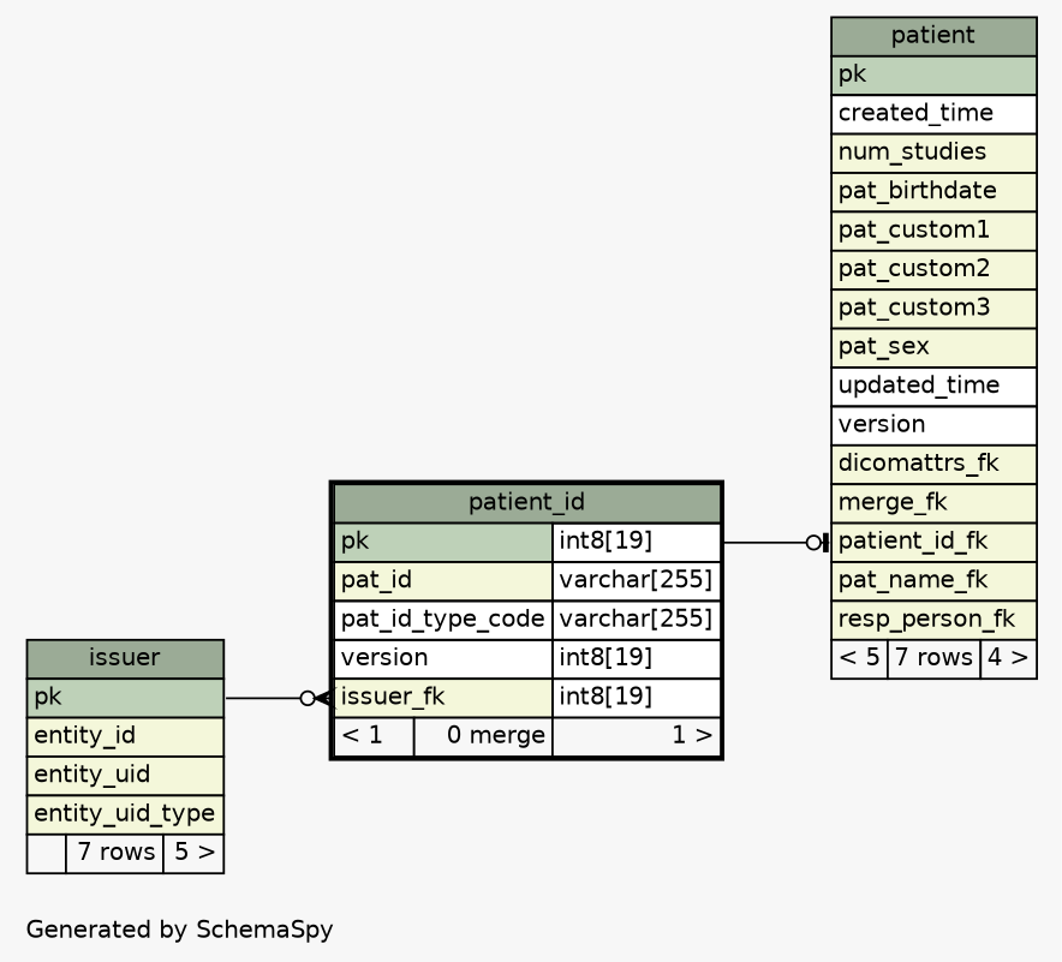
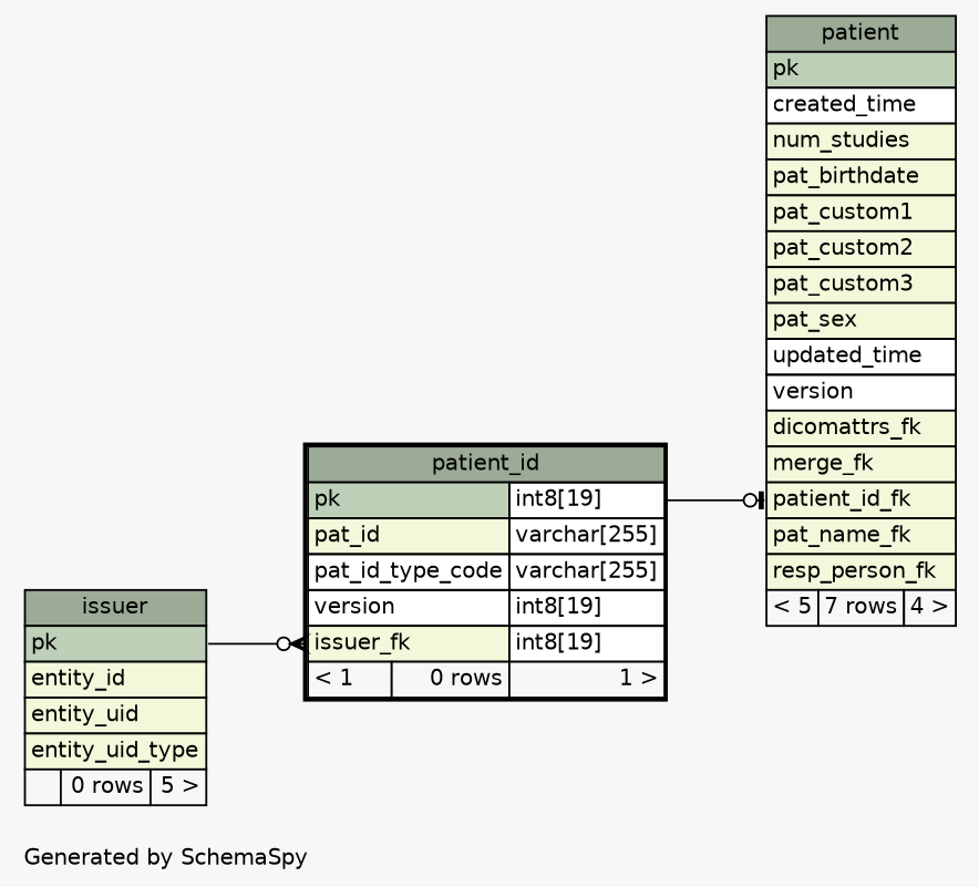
  digraph {
    bgcolor="#f7f7f7"
    fontname=Helvetica
    fontsize=11
    label="\nGenerated by SchemaSpy"
    labeljust=l
    nodesep=0.18
    rankdir=RL
    ranksep=0.46
    node [fontname=Helvetica fontsize=11 shape=plaintext]
    edge [arrowhead=none arrowsize=0.8 dir=back]
    n1 [label=<     <TABLE BORDER="0" CELLBORDER="1" CELLSPACING="0" BGCOLOR="#ffffff">       <TR><TD COLSPAN="3" BGCOLOR="#9bab96" ALIGN="CENTER">patient</TD></TR>       <TR><TD PORT="pk" COLSPAN="3" BGCOLOR="#bed1b8" ALIGN="LEFT">pk</TD></TR>       <TR><TD PORT="created_time" COLSPAN="3" ALIGN="LEFT">created_time</TD></TR>       <TR><TD PORT="num_studies" COLSPAN="3" BGCOLOR="#f4f7da" ALIGN="LEFT">num_studies</TD></TR>       <TR><TD PORT="pat_birthdate" COLSPAN="3" BGCOLOR="#f4f7da" ALIGN="LEFT">pat_birthdate</TD></TR>       <TR><TD PORT="pat_custom1" COLSPAN="3" BGCOLOR="#f4f7da" ALIGN="LEFT">pat_custom1</TD></TR>       <TR><TD PORT="pat_custom2" COLSPAN="3" BGCOLOR="#f4f7da" ALIGN="LEFT">pat_custom2</TD></TR>       <TR><TD PORT="pat_custom3" COLSPAN="3" BGCOLOR="#f4f7da" ALIGN="LEFT">pat_custom3</TD></TR>       <TR><TD PORT="pat_sex" COLSPAN="3" BGCOLOR="#f4f7da" ALIGN="LEFT">pat_sex</TD></TR>       <TR><TD PORT="updated_time" COLSPAN="3" ALIGN="LEFT">updated_time</TD></TR>       <TR><TD PORT="version" COLSPAN="3" ALIGN="LEFT">version</TD></TR>       <TR><TD PORT="dicomattrs_fk" COLSPAN="3" BGCOLOR="#f4f7da" ALIGN="LEFT">dicomattrs_fk</TD></TR>       <TR><TD PORT="merge_fk" COLSPAN="3" BGCOLOR="#f4f7da" ALIGN="LEFT">merge_fk</TD></TR>       <TR><TD PORT="patient_id_fk" COLSPAN="3" BGCOLOR="#f4f7da" ALIGN="LEFT">patient_id_fk</TD></TR>       <TR><TD PORT="pat_name_fk" COLSPAN="3" BGCOLOR="#f4f7da" ALIGN="LEFT">pat_name_fk</TD></TR>       <TR><TD PORT="resp_person_fk" COLSPAN="3" BGCOLOR="#f4f7da" ALIGN="LEFT">resp_person_fk</TD></TR>       <TR><TD ALIGN="LEFT" BGCOLOR="#f7f7f7">&lt; 5</TD><TD ALIGN="RIGHT" BGCOLOR="#f7f7f7">7 rows</TD><TD ALIGN="RIGHT" BGCOLOR="#f7f7f7">4 &gt;</TD></TR>     </TABLE>>]
-   n2 [label=<     <TABLE BORDER="2" CELLBORDER="1" CELLSPACING="0" BGCOLOR="#ffffff">       <TR><TD COLSPAN="3" BGCOLOR="#9bab96" ALIGN="CENTER">patient_id</TD></TR>       <TR><TD PORT="pk" COLSPAN="2" BGCOLOR="#bed1b8" ALIGN="LEFT">pk</TD><TD PORT="pk.type" ALIGN="LEFT">int8[19]</TD></TR>       <TR><TD PORT="pat_id" COLSPAN="2" BGCOLOR="#f4f7da" ALIGN="LEFT">pat_id</TD><TD PORT="pat_id.type" ALIGN="LEFT">varchar[255]</TD></TR>       <TR><TD PORT="pat_id_type_code" COLSPAN="2" ALIGN="LEFT">pat_id_type_code</TD><TD PORT="pat_id_type_code.type" ALIGN="LEFT">varchar[255]</TD></TR>       <TR><TD PORT="version" COLSPAN="2" ALIGN="LEFT">version</TD><TD PORT="version.type" ALIGN="LEFT">int8[19]</TD></TR>       <TR><TD PORT="issuer_fk" COLSPAN="2" BGCOLOR="#f4f7da" ALIGN="LEFT">issuer_fk</TD><TD PORT="issuer_fk.type" ALIGN="LEFT">int8[19]</TD></TR>       <TR><TD ALIGN="LEFT" BGCOLOR="#f7f7f7">&lt; 1</TD><TD ALIGN="RIGHT" BGCOLOR="#f7f7f7">0 merge</TD><TD ALIGN="RIGHT" BGCOLOR="#f7f7f7">1 &gt;</TD></TR>     </TABLE>>]
-   n3 [label=<     <TABLE BORDER="0" CELLBORDER="1" CELLSPACING="0" BGCOLOR="#ffffff">       <TR><TD COLSPAN="3" BGCOLOR="#9bab96" ALIGN="CENTER">issuer</TD></TR>       <TR><TD PORT="pk" COLSPAN="3" BGCOLOR="#bed1b8" ALIGN="LEFT">pk</TD></TR>       <TR><TD PORT="entity_id" COLSPAN="3" BGCOLOR="#f4f7da" ALIGN="LEFT">entity_id</TD></TR>       <TR><TD PORT="entity_uid" COLSPAN="3" BGCOLOR="#f4f7da" ALIGN="LEFT">entity_uid</TD></TR>       <TR><TD PORT="entity_uid_type" COLSPAN="3" BGCOLOR="#f4f7da" ALIGN="LEFT">entity_uid_type</TD></TR>       <TR><TD ALIGN="LEFT" BGCOLOR="#f7f7f7">  </TD><TD ALIGN="RIGHT" BGCOLOR="#f7f7f7">7 rows</TD><TD ALIGN="RIGHT" BGCOLOR="#f7f7f7">5 &gt;</TD></TR>     </TABLE>>]
+   n2 [label=<     <TABLE BORDER="2" CELLBORDER="1" CELLSPACING="0" BGCOLOR="#ffffff">       <TR><TD COLSPAN="3" BGCOLOR="#9bab96" ALIGN="CENTER">patient_id</TD></TR>       <TR><TD PORT="pk" COLSPAN="2" BGCOLOR="#bed1b8" ALIGN="LEFT">pk</TD><TD PORT="pk.type" ALIGN="LEFT">int8[19]</TD></TR>       <TR><TD PORT="pat_id" COLSPAN="2" BGCOLOR="#f4f7da" ALIGN="LEFT">pat_id</TD><TD PORT="pat_id.type" ALIGN="LEFT">varchar[255]</TD></TR>       <TR><TD PORT="pat_id_type_code" COLSPAN="2" ALIGN="LEFT">pat_id_type_code</TD><TD PORT="pat_id_type_code.type" ALIGN="LEFT">varchar[255]</TD></TR>       <TR><TD PORT="version" COLSPAN="2" ALIGN="LEFT">version</TD><TD PORT="version.type" ALIGN="LEFT">int8[19]</TD></TR>       <TR><TD PORT="issuer_fk" COLSPAN="2" BGCOLOR="#f4f7da" ALIGN="LEFT">issuer_fk</TD><TD PORT="issuer_fk.type" ALIGN="LEFT">int8[19]</TD></TR>       <TR><TD ALIGN="LEFT" BGCOLOR="#f7f7f7">&lt; 1</TD><TD ALIGN="RIGHT" BGCOLOR="#f7f7f7">0 rows</TD><TD ALIGN="RIGHT" BGCOLOR="#f7f7f7">1 &gt;</TD></TR>     </TABLE>>]
+   n3 [label=<     <TABLE BORDER="0" CELLBORDER="1" CELLSPACING="0" BGCOLOR="#ffffff">       <TR><TD COLSPAN="3" BGCOLOR="#9bab96" ALIGN="CENTER">issuer</TD></TR>       <TR><TD PORT="pk" COLSPAN="3" BGCOLOR="#bed1b8" ALIGN="LEFT">pk</TD></TR>       <TR><TD PORT="entity_id" COLSPAN="3" BGCOLOR="#f4f7da" ALIGN="LEFT">entity_id</TD></TR>       <TR><TD PORT="entity_uid" COLSPAN="3" BGCOLOR="#f4f7da" ALIGN="LEFT">entity_uid</TD></TR>       <TR><TD PORT="entity_uid_type" COLSPAN="3" BGCOLOR="#f4f7da" ALIGN="LEFT">entity_uid_type</TD></TR>       <TR><TD ALIGN="LEFT" BGCOLOR="#f7f7f7">  </TD><TD ALIGN="RIGHT" BGCOLOR="#f7f7f7">0 rows</TD><TD ALIGN="RIGHT" BGCOLOR="#f7f7f7">5 &gt;</TD></TR>     </TABLE>>]
    n1 -> n2 [arrowtail=teeodot headport="pk.type:e" tailport="patient_id_fk:w"]
    n2 -> n3 [arrowtail=crowodot headport="pk:e" tailport="issuer_fk:w"]
  }
